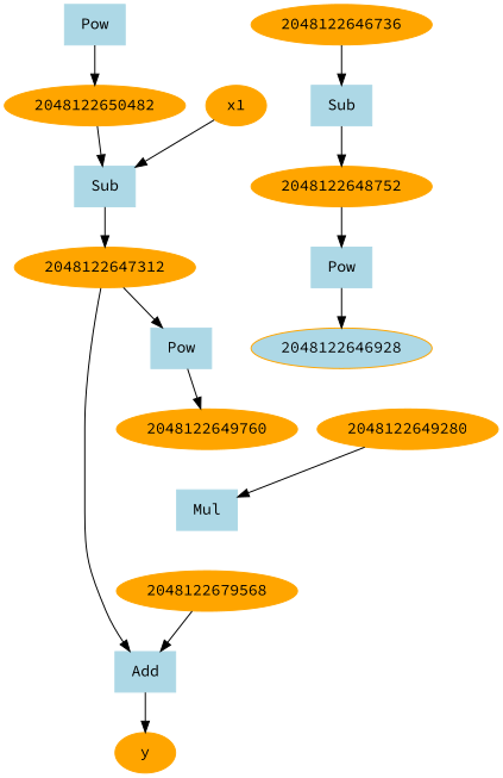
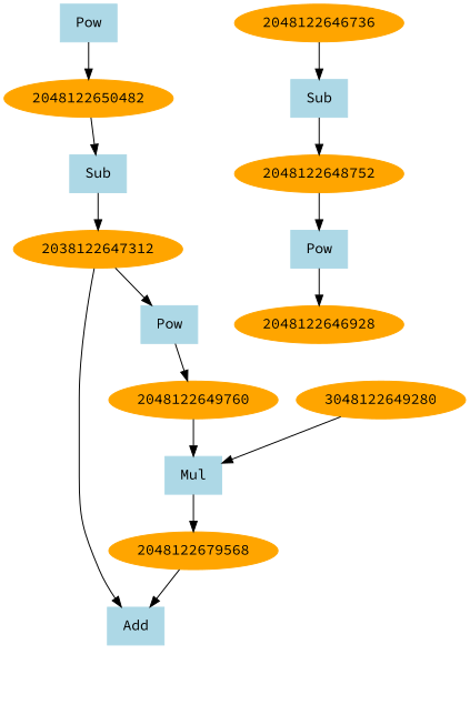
  digraph {
    fontname="Source Code Pro"
    node [color=orange fontname="Source Code Pro" style=filled]
    edge [fontname="Source Code Pro"]
-   n1 [label=y]
    n2 [color=lightblue label=Add shape=box]
    n3 [label=2048122679568]
    n4 [color=lightblue label=Pow shape=box]
-   2048122646928 [fillcolor=lightblue]
+   2048122646928
    2048122648752
    n7 [color=lightblue label=Sub shape=box]
    n8 [color=lightblue label=Pow shape=box]
    n9 [label=2048122650482]
    2048122646736
    n11 [color=lightblue label=Mul shape=box]
    2048122649760
-   2048122649280
+   2048122649280 [label=3048122649280]
    n14 [color=lightblue label=Pow shape=box]
-   2048122647312
+   2048122647312 [label=2038122647312]
    n16 [color=lightblue label=Sub shape=box]
-   n17 [label=x1]
-   n2 -> n1
    n3 -> n2
    n4 -> 2048122646928
    2048122648752 -> n4
    n7 -> 2048122648752
    n8 -> n9
    n9 -> n16
    2048122646736 -> n7
+   n11 -> n3
+   2048122649760 -> n11
    2048122649280 -> n11
    n14 -> 2048122649760
    2048122647312 -> n2
    2048122647312 -> n14
    n16 -> 2048122647312
-   n17 -> n16
  }
